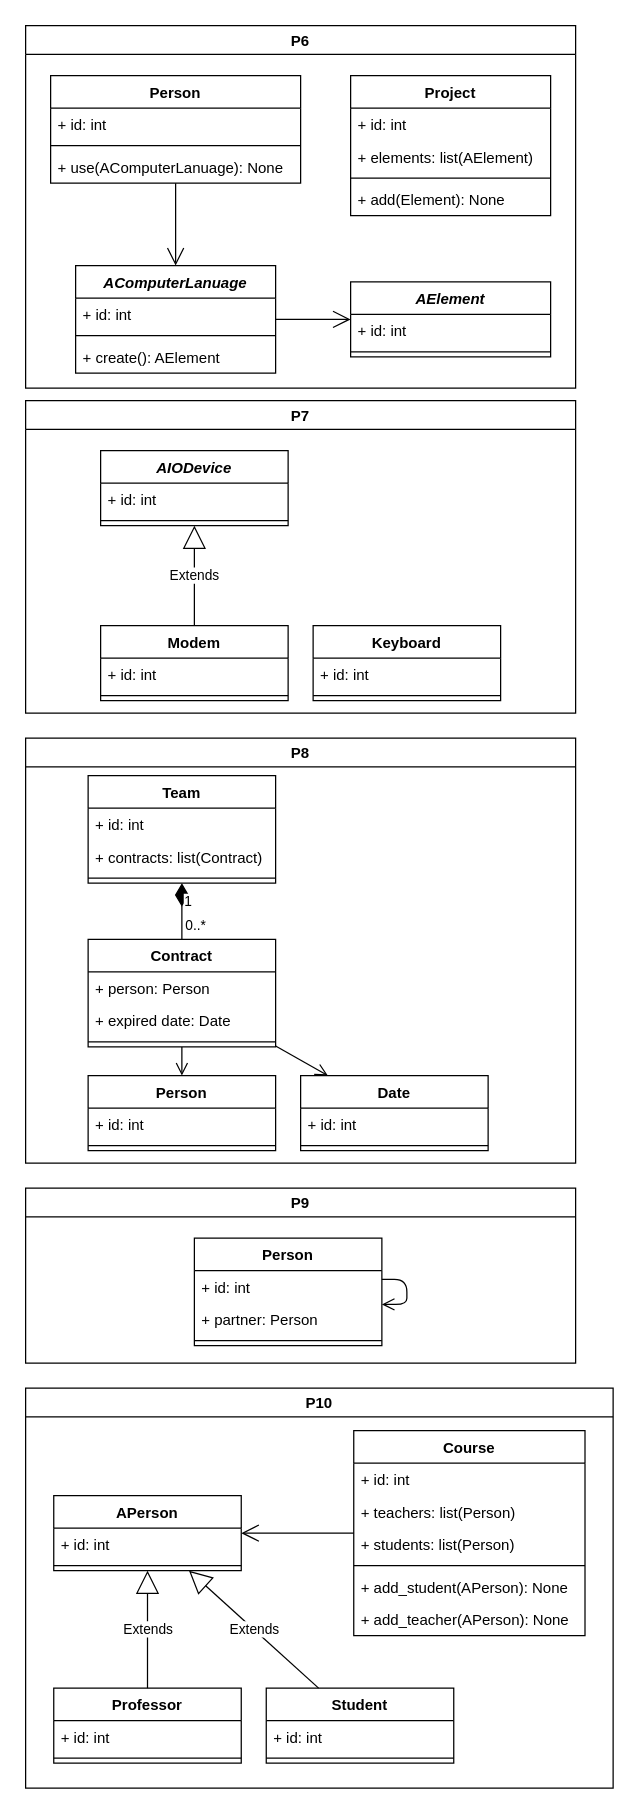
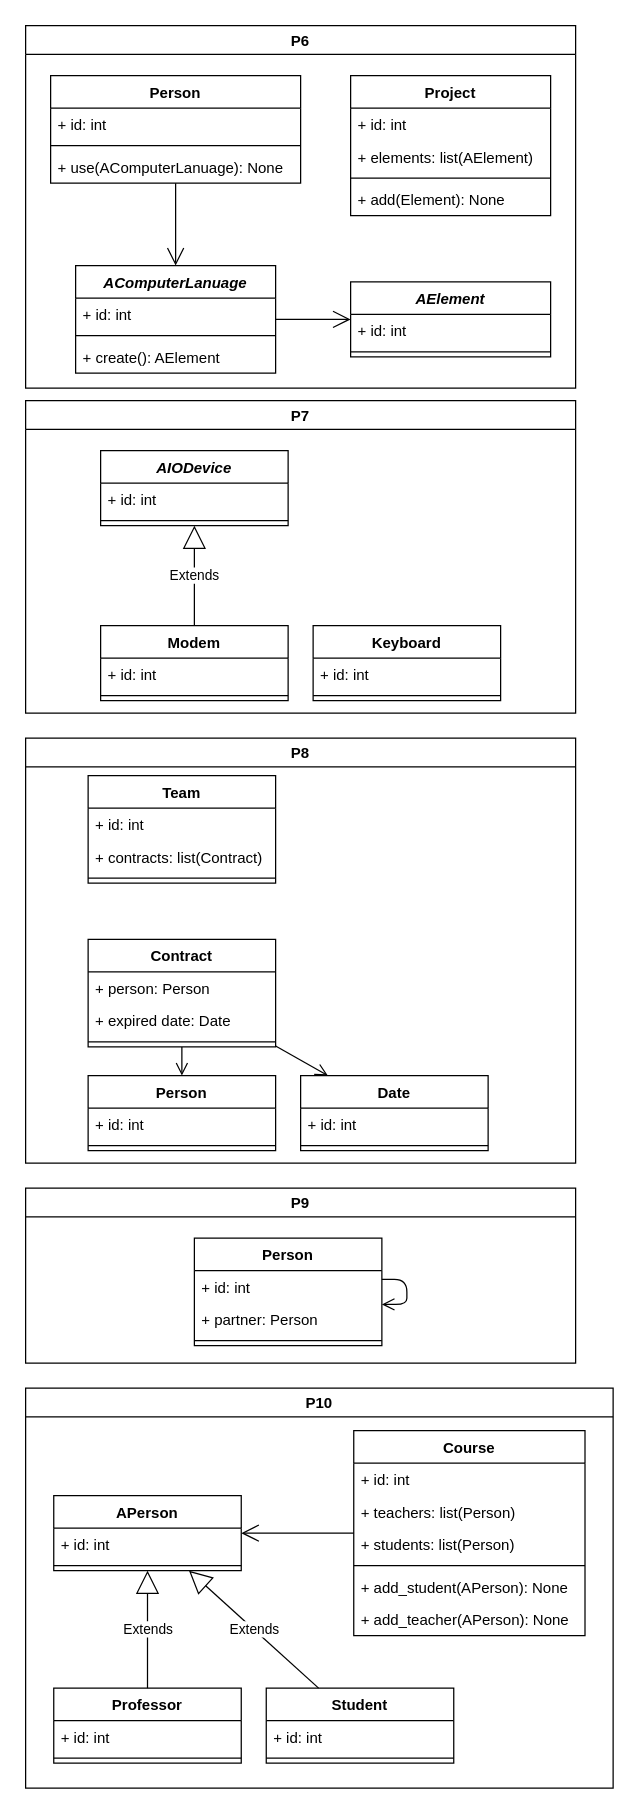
  <mxCell id="0" />
  <mxCell id="1" parent="0" />
  <mxCell id="2" value="P6" style="swimlane;" parent="1" vertex="1"><mxGeometry x="20" y="20" width="440" height="290" as="geometry" /></mxCell>
  <mxCell id="3" value="AElement" style="swimlane;fontStyle=3;align=center;verticalAlign=top;childLayout=stackLayout;horizontal=1;startSize=26;horizontalStack=0;resizeParent=1;resizeParentMax=0;resizeLast=0;collapsible=1;marginBottom=0;" parent="2" vertex="1"><mxGeometry x="260" y="205" width="160" height="60" as="geometry" /></mxCell>
  <mxCell id="4" value="+ id: int" style="text;strokeColor=none;fillColor=none;align=left;verticalAlign=top;spacingLeft=4;spacingRight=4;overflow=hidden;rotatable=0;points=[[0,0.5],[1,0.5]];portConstraint=eastwest;" parent="3" vertex="1"><mxGeometry y="26" width="160" height="26" as="geometry" /></mxCell>
  <mxCell id="5" value="" style="line;strokeWidth=1;fillColor=none;align=left;verticalAlign=middle;spacingTop=-1;spacingLeft=3;spacingRight=3;rotatable=0;labelPosition=right;points=[];portConstraint=eastwest;" parent="3" vertex="1"><mxGeometry y="52" width="160" height="8" as="geometry" /></mxCell>
  <mxCell id="6" value="Project" style="swimlane;fontStyle=1;align=center;verticalAlign=top;childLayout=stackLayout;horizontal=1;startSize=26;horizontalStack=0;resizeParent=1;resizeParentMax=0;resizeLast=0;collapsible=1;marginBottom=0;" parent="2" vertex="1"><mxGeometry x="260" y="40" width="160" height="112" as="geometry" /></mxCell>
  <mxCell id="7" value="+ id: int" style="text;strokeColor=none;fillColor=none;align=left;verticalAlign=top;spacingLeft=4;spacingRight=4;overflow=hidden;rotatable=0;points=[[0,0.5],[1,0.5]];portConstraint=eastwest;" parent="6" vertex="1"><mxGeometry y="26" width="160" height="26" as="geometry" /></mxCell>
  <mxCell id="8" value="+ elements: list(AElement)" style="text;strokeColor=none;fillColor=none;align=left;verticalAlign=top;spacingLeft=4;spacingRight=4;overflow=hidden;rotatable=0;points=[[0,0.5],[1,0.5]];portConstraint=eastwest;" parent="6" vertex="1"><mxGeometry y="52" width="160" height="26" as="geometry" /></mxCell>
  <mxCell id="9" value="" style="line;strokeWidth=1;fillColor=none;align=left;verticalAlign=middle;spacingTop=-1;spacingLeft=3;spacingRight=3;rotatable=0;labelPosition=right;points=[];portConstraint=eastwest;" parent="6" vertex="1"><mxGeometry y="78" width="160" height="8" as="geometry" /></mxCell>
  <mxCell id="10" value="+ add(Element): None" style="text;strokeColor=none;fillColor=none;align=left;verticalAlign=top;spacingLeft=4;spacingRight=4;overflow=hidden;rotatable=0;points=[[0,0.5],[1,0.5]];portConstraint=eastwest;" parent="6" vertex="1"><mxGeometry y="86" width="160" height="26" as="geometry" /></mxCell>
  <mxCell id="11" value="AComputerLanuage" style="swimlane;fontStyle=3;align=center;verticalAlign=top;childLayout=stackLayout;horizontal=1;startSize=26;horizontalStack=0;resizeParent=1;resizeParentMax=0;resizeLast=0;collapsible=1;marginBottom=0;" parent="2" vertex="1"><mxGeometry x="40" y="192" width="160" height="86" as="geometry" /></mxCell>
  <mxCell id="12" value="+ id: int" style="text;strokeColor=none;fillColor=none;align=left;verticalAlign=top;spacingLeft=4;spacingRight=4;overflow=hidden;rotatable=0;points=[[0,0.5],[1,0.5]];portConstraint=eastwest;" parent="11" vertex="1"><mxGeometry y="26" width="160" height="26" as="geometry" /></mxCell>
  <mxCell id="13" value="" style="line;strokeWidth=1;fillColor=none;align=left;verticalAlign=middle;spacingTop=-1;spacingLeft=3;spacingRight=3;rotatable=0;labelPosition=right;points=[];portConstraint=eastwest;" parent="11" vertex="1"><mxGeometry y="52" width="160" height="8" as="geometry" /></mxCell>
  <mxCell id="14" value="+ create(): AElement" style="text;strokeColor=none;fillColor=none;align=left;verticalAlign=top;spacingLeft=4;spacingRight=4;overflow=hidden;rotatable=0;points=[[0,0.5],[1,0.5]];portConstraint=eastwest;" parent="11" vertex="1"><mxGeometry y="60" width="160" height="26" as="geometry" /></mxCell>
  <mxCell id="15" value="Person" style="swimlane;fontStyle=1;align=center;verticalAlign=top;childLayout=stackLayout;horizontal=1;startSize=26;horizontalStack=0;resizeParent=1;resizeParentMax=0;resizeLast=0;collapsible=1;marginBottom=0;" parent="2" vertex="1"><mxGeometry x="20" y="40" width="200" height="86" as="geometry" /></mxCell>
  <mxCell id="16" value="+ id: int" style="text;strokeColor=none;fillColor=none;align=left;verticalAlign=top;spacingLeft=4;spacingRight=4;overflow=hidden;rotatable=0;points=[[0,0.5],[1,0.5]];portConstraint=eastwest;" parent="15" vertex="1"><mxGeometry y="26" width="200" height="26" as="geometry" /></mxCell>
  <mxCell id="17" value="" style="line;strokeWidth=1;fillColor=none;align=left;verticalAlign=middle;spacingTop=-1;spacingLeft=3;spacingRight=3;rotatable=0;labelPosition=right;points=[];portConstraint=eastwest;" parent="15" vertex="1"><mxGeometry y="52" width="200" height="8" as="geometry" /></mxCell>
  <mxCell id="18" value="+ use(AComputerLanuage): None" style="text;strokeColor=none;fillColor=none;align=left;verticalAlign=top;spacingLeft=4;spacingRight=4;overflow=hidden;rotatable=0;points=[[0,0.5],[1,0.5]];portConstraint=eastwest;" parent="15" vertex="1"><mxGeometry y="60" width="200" height="26" as="geometry" /></mxCell>
  <mxCell id="19" value="" style="endArrow=open;endSize=12;html=1;" parent="2" source="15" target="11" edge="1"><mxGeometry width="160" relative="1" as="geometry"><mxPoint x="-140" y="460" as="sourcePoint" /><mxPoint x="20" y="460" as="targetPoint" /></mxGeometry></mxCell>
  <mxCell id="20" value="" style="endArrow=open;endSize=12;html=1;" parent="2" source="11" target="3" edge="1"><mxGeometry width="160" relative="1" as="geometry"><mxPoint x="130" y="136.0" as="sourcePoint" /><mxPoint x="130" y="202" as="targetPoint" /></mxGeometry></mxCell>
  <mxCell id="21" value="P7" style="swimlane;" parent="1" vertex="1"><mxGeometry x="20" y="320" width="440" height="250" as="geometry" /></mxCell>
  <mxCell id="22" value="Modem" style="swimlane;fontStyle=1;align=center;verticalAlign=top;childLayout=stackLayout;horizontal=1;startSize=26;horizontalStack=0;resizeParent=1;resizeParentMax=0;resizeLast=0;collapsible=1;marginBottom=0;" parent="21" vertex="1"><mxGeometry x="60" y="180" width="150" height="60" as="geometry" /></mxCell>
  <mxCell id="23" value="+ id: int" style="text;strokeColor=none;fillColor=none;align=left;verticalAlign=top;spacingLeft=4;spacingRight=4;overflow=hidden;rotatable=0;points=[[0,0.5],[1,0.5]];portConstraint=eastwest;" parent="22" vertex="1"><mxGeometry y="26" width="150" height="26" as="geometry" /></mxCell>
  <mxCell id="24" value="" style="line;strokeWidth=1;fillColor=none;align=left;verticalAlign=middle;spacingTop=-1;spacingLeft=3;spacingRight=3;rotatable=0;labelPosition=right;points=[];portConstraint=eastwest;" parent="22" vertex="1"><mxGeometry y="52" width="150" height="8" as="geometry" /></mxCell>
  <mxCell id="25" value="Keyboard" style="swimlane;fontStyle=1;align=center;verticalAlign=top;childLayout=stackLayout;horizontal=1;startSize=26;horizontalStack=0;resizeParent=1;resizeParentMax=0;resizeLast=0;collapsible=1;marginBottom=0;" parent="21" vertex="1"><mxGeometry x="230" y="180" width="150" height="60" as="geometry" /></mxCell>
  <mxCell id="26" value="+ id: int" style="text;strokeColor=none;fillColor=none;align=left;verticalAlign=top;spacingLeft=4;spacingRight=4;overflow=hidden;rotatable=0;points=[[0,0.5],[1,0.5]];portConstraint=eastwest;" parent="25" vertex="1"><mxGeometry y="26" width="150" height="26" as="geometry" /></mxCell>
  <mxCell id="27" value="" style="line;strokeWidth=1;fillColor=none;align=left;verticalAlign=middle;spacingTop=-1;spacingLeft=3;spacingRight=3;rotatable=0;labelPosition=right;points=[];portConstraint=eastwest;" parent="25" vertex="1"><mxGeometry y="52" width="150" height="8" as="geometry" /></mxCell>
  <mxCell id="28" value="AIODevice" style="swimlane;fontStyle=3;align=center;verticalAlign=top;childLayout=stackLayout;horizontal=1;startSize=26;horizontalStack=0;resizeParent=1;resizeParentMax=0;resizeLast=0;collapsible=1;marginBottom=0;" parent="21" vertex="1"><mxGeometry x="60" y="40" width="150" height="60" as="geometry" /></mxCell>
  <mxCell id="29" value="+ id: int" style="text;strokeColor=none;fillColor=none;align=left;verticalAlign=top;spacingLeft=4;spacingRight=4;overflow=hidden;rotatable=0;points=[[0,0.5],[1,0.5]];portConstraint=eastwest;" parent="28" vertex="1"><mxGeometry y="26" width="150" height="26" as="geometry" /></mxCell>
  <mxCell id="30" value="" style="line;strokeWidth=1;fillColor=none;align=left;verticalAlign=middle;spacingTop=-1;spacingLeft=3;spacingRight=3;rotatable=0;labelPosition=right;points=[];portConstraint=eastwest;" parent="28" vertex="1"><mxGeometry y="52" width="150" height="8" as="geometry" /></mxCell>
  <mxCell id="31" value="Extends" style="endArrow=block;endSize=16;endFill=0;html=1;" parent="21" source="22" target="28" edge="1"><mxGeometry width="160" relative="1" as="geometry"><mxPoint x="530" y="160" as="sourcePoint" /><mxPoint x="690" y="160" as="targetPoint" /></mxGeometry></mxCell>
  <mxCell id="32" value="P8" style="swimlane;" parent="1" vertex="1"><mxGeometry x="20" y="590" width="440" height="340" as="geometry" /></mxCell>
- <mxCell id="33" value="1" style="html=1;verticalAlign=bottom;endArrow=none;endSize=16;endFill=0;startArrow=diamondThin;startFill=1;startSize=16;" parent="32" source="35" target="39" edge="1"><mxGeometry x="0.067" y="5" relative="1" as="geometry"><mxPoint x="570" y="170" as="sourcePoint" /><mxPoint x="490" y="170" as="targetPoint" /><mxPoint as="offset" /></mxGeometry></mxCell>
- <mxCell id="34" value="0..*" style="edgeLabel;html=1;align=center;verticalAlign=middle;resizable=0;points=[];" parent="33" vertex="1" connectable="0"><mxGeometry x="0.474" y="-3" relative="1" as="geometry"><mxPoint x="13" as="offset" /></mxGeometry></mxCell>
  <mxCell id="35" value="Team" style="swimlane;fontStyle=1;align=center;verticalAlign=top;childLayout=stackLayout;horizontal=1;startSize=26;horizontalStack=0;resizeParent=1;resizeParentMax=0;resizeLast=0;collapsible=1;marginBottom=0;" parent="32" vertex="1"><mxGeometry x="50" y="30" width="150" height="86" as="geometry" /></mxCell>
  <mxCell id="36" value="+ id: int" style="text;strokeColor=none;fillColor=none;align=left;verticalAlign=top;spacingLeft=4;spacingRight=4;overflow=hidden;rotatable=0;points=[[0,0.5],[1,0.5]];portConstraint=eastwest;" parent="35" vertex="1"><mxGeometry y="26" width="150" height="26" as="geometry" /></mxCell>
  <mxCell id="37" value="+ contracts: list(Contract)" style="text;strokeColor=none;fillColor=none;align=left;verticalAlign=top;spacingLeft=4;spacingRight=4;overflow=hidden;rotatable=0;points=[[0,0.5],[1,0.5]];portConstraint=eastwest;" parent="35" vertex="1"><mxGeometry y="52" width="150" height="26" as="geometry" /></mxCell>
  <mxCell id="38" value="" style="line;strokeWidth=1;fillColor=none;align=left;verticalAlign=middle;spacingTop=-1;spacingLeft=3;spacingRight=3;rotatable=0;labelPosition=right;points=[];portConstraint=eastwest;" parent="35" vertex="1"><mxGeometry y="78" width="150" height="8" as="geometry" /></mxCell>
  <mxCell id="39" value="Contract" style="swimlane;fontStyle=1;align=center;verticalAlign=top;childLayout=stackLayout;horizontal=1;startSize=26;horizontalStack=0;resizeParent=1;resizeParentMax=0;resizeLast=0;collapsible=1;marginBottom=0;" parent="32" vertex="1"><mxGeometry x="50" y="161" width="150" height="86" as="geometry" /></mxCell>
  <mxCell id="40" value="+ person: Person" style="text;strokeColor=none;fillColor=none;align=left;verticalAlign=top;spacingLeft=4;spacingRight=4;overflow=hidden;rotatable=0;points=[[0,0.5],[1,0.5]];portConstraint=eastwest;" parent="39" vertex="1"><mxGeometry y="26" width="150" height="26" as="geometry" /></mxCell>
  <mxCell id="41" value="+ expired date: Date" style="text;strokeColor=none;fillColor=none;align=left;verticalAlign=top;spacingLeft=4;spacingRight=4;overflow=hidden;rotatable=0;points=[[0,0.5],[1,0.5]];portConstraint=eastwest;" parent="39" vertex="1"><mxGeometry y="52" width="150" height="26" as="geometry" /></mxCell>
  <mxCell id="42" value="" style="line;strokeWidth=1;fillColor=none;align=left;verticalAlign=middle;spacingTop=-1;spacingLeft=3;spacingRight=3;rotatable=0;labelPosition=right;points=[];portConstraint=eastwest;" parent="39" vertex="1"><mxGeometry y="78" width="150" height="8" as="geometry" /></mxCell>
  <mxCell id="43" value="Person" style="swimlane;fontStyle=1;align=center;verticalAlign=top;childLayout=stackLayout;horizontal=1;startSize=26;horizontalStack=0;resizeParent=1;resizeParentMax=0;resizeLast=0;collapsible=1;marginBottom=0;" parent="32" vertex="1"><mxGeometry x="50" y="270" width="150" height="60" as="geometry" /></mxCell>
  <mxCell id="44" value="+ id: int" style="text;strokeColor=none;fillColor=none;align=left;verticalAlign=top;spacingLeft=4;spacingRight=4;overflow=hidden;rotatable=0;points=[[0,0.5],[1,0.5]];portConstraint=eastwest;" parent="43" vertex="1"><mxGeometry y="26" width="150" height="26" as="geometry" /></mxCell>
  <mxCell id="45" value="" style="line;strokeWidth=1;fillColor=none;align=left;verticalAlign=middle;spacingTop=-1;spacingLeft=3;spacingRight=3;rotatable=0;labelPosition=right;points=[];portConstraint=eastwest;" parent="43" vertex="1"><mxGeometry y="52" width="150" height="8" as="geometry" /></mxCell>
  <mxCell id="46" value="Date" style="swimlane;fontStyle=1;align=center;verticalAlign=top;childLayout=stackLayout;horizontal=1;startSize=26;horizontalStack=0;resizeParent=1;resizeParentMax=0;resizeLast=0;collapsible=1;marginBottom=0;" parent="32" vertex="1"><mxGeometry x="220" y="270" width="150" height="60" as="geometry" /></mxCell>
  <mxCell id="47" value="+ id: int" style="text;strokeColor=none;fillColor=none;align=left;verticalAlign=top;spacingLeft=4;spacingRight=4;overflow=hidden;rotatable=0;points=[[0,0.5],[1,0.5]];portConstraint=eastwest;" parent="46" vertex="1"><mxGeometry y="26" width="150" height="26" as="geometry" /></mxCell>
  <mxCell id="48" value="" style="line;strokeWidth=1;fillColor=none;align=left;verticalAlign=middle;spacingTop=-1;spacingLeft=3;spacingRight=3;rotatable=0;labelPosition=right;points=[];portConstraint=eastwest;" parent="46" vertex="1"><mxGeometry y="52" width="150" height="8" as="geometry" /></mxCell>
  <mxCell id="49" value="" style="html=1;verticalAlign=bottom;endArrow=open;endSize=8;" parent="32" source="39" target="46" edge="1"><mxGeometry relative="1" as="geometry"><mxPoint x="135" y="136" as="sourcePoint" /><mxPoint x="135" y="160" as="targetPoint" /></mxGeometry></mxCell>
  <mxCell id="50" value="" style="html=1;verticalAlign=bottom;endArrow=open;endSize=8;" parent="32" source="39" target="43" edge="1"><mxGeometry relative="1" as="geometry"><mxPoint x="215" y="241.909" as="sourcePoint" /><mxPoint x="293.318" y="280" as="targetPoint" /></mxGeometry></mxCell>
  <mxCell id="51" value="P9" style="swimlane;" parent="1" vertex="1"><mxGeometry x="20" y="950" width="440" height="140" as="geometry" /></mxCell>
  <mxCell id="52" value="" style="html=1;verticalAlign=bottom;endArrow=open;endSize=8;edgeStyle=orthogonalEdgeStyle;" parent="51" source="53" target="53" edge="1"><mxGeometry relative="1" as="geometry"><mxPoint x="385" y="160" as="sourcePoint" /><mxPoint x="408.318" y="280" as="targetPoint" /><Array as="points"><mxPoint x="305" y="83" /></Array></mxGeometry></mxCell>
  <mxCell id="53" value="Person" style="swimlane;fontStyle=1;align=center;verticalAlign=top;childLayout=stackLayout;horizontal=1;startSize=26;horizontalStack=0;resizeParent=1;resizeParentMax=0;resizeLast=0;collapsible=1;marginBottom=0;" parent="51" vertex="1"><mxGeometry x="135" y="40" width="150" height="86" as="geometry" /></mxCell>
  <mxCell id="54" value="+ id: int" style="text;strokeColor=none;fillColor=none;align=left;verticalAlign=top;spacingLeft=4;spacingRight=4;overflow=hidden;rotatable=0;points=[[0,0.5],[1,0.5]];portConstraint=eastwest;" parent="53" vertex="1"><mxGeometry y="26" width="150" height="26" as="geometry" /></mxCell>
  <mxCell id="55" value="+ partner: Person" style="text;strokeColor=none;fillColor=none;align=left;verticalAlign=top;spacingLeft=4;spacingRight=4;overflow=hidden;rotatable=0;points=[[0,0.5],[1,0.5]];portConstraint=eastwest;" parent="53" vertex="1"><mxGeometry y="52" width="150" height="26" as="geometry" /></mxCell>
  <mxCell id="56" value="" style="line;strokeWidth=1;fillColor=none;align=left;verticalAlign=middle;spacingTop=-1;spacingLeft=3;spacingRight=3;rotatable=0;labelPosition=right;points=[];portConstraint=eastwest;" parent="53" vertex="1"><mxGeometry y="78" width="150" height="8" as="geometry" /></mxCell>
  <mxCell id="57" value="P10" style="swimlane;" parent="1" vertex="1"><mxGeometry x="20" y="1110" width="470" height="320" as="geometry" /></mxCell>
  <mxCell id="58" value="Student" style="swimlane;fontStyle=1;align=center;verticalAlign=top;childLayout=stackLayout;horizontal=1;startSize=26;horizontalStack=0;resizeParent=1;resizeParentMax=0;resizeLast=0;collapsible=1;marginBottom=0;" parent="57" vertex="1"><mxGeometry x="192.5" y="240" width="150" height="60" as="geometry" /></mxCell>
  <mxCell id="59" value="+ id: int" style="text;strokeColor=none;fillColor=none;align=left;verticalAlign=top;spacingLeft=4;spacingRight=4;overflow=hidden;rotatable=0;points=[[0,0.5],[1,0.5]];portConstraint=eastwest;" parent="58" vertex="1"><mxGeometry y="26" width="150" height="26" as="geometry" /></mxCell>
  <mxCell id="60" value="" style="line;strokeWidth=1;fillColor=none;align=left;verticalAlign=middle;spacingTop=-1;spacingLeft=3;spacingRight=3;rotatable=0;labelPosition=right;points=[];portConstraint=eastwest;" parent="58" vertex="1"><mxGeometry y="52" width="150" height="8" as="geometry" /></mxCell>
  <mxCell id="61" value="Professor" style="swimlane;fontStyle=1;align=center;verticalAlign=top;childLayout=stackLayout;horizontal=1;startSize=26;horizontalStack=0;resizeParent=1;resizeParentMax=0;resizeLast=0;collapsible=1;marginBottom=0;" parent="57" vertex="1"><mxGeometry x="22.5" y="240" width="150" height="60" as="geometry" /></mxCell>
  <mxCell id="62" value="+ id: int" style="text;strokeColor=none;fillColor=none;align=left;verticalAlign=top;spacingLeft=4;spacingRight=4;overflow=hidden;rotatable=0;points=[[0,0.5],[1,0.5]];portConstraint=eastwest;" parent="61" vertex="1"><mxGeometry y="26" width="150" height="26" as="geometry" /></mxCell>
  <mxCell id="63" value="" style="line;strokeWidth=1;fillColor=none;align=left;verticalAlign=middle;spacingTop=-1;spacingLeft=3;spacingRight=3;rotatable=0;labelPosition=right;points=[];portConstraint=eastwest;" parent="61" vertex="1"><mxGeometry y="52" width="150" height="8" as="geometry" /></mxCell>
  <mxCell id="64" value="APerson" style="swimlane;fontStyle=1;align=center;verticalAlign=top;childLayout=stackLayout;horizontal=1;startSize=26;horizontalStack=0;resizeParent=1;resizeParentMax=0;resizeLast=0;collapsible=1;marginBottom=0;" parent="57" vertex="1"><mxGeometry x="22.5" y="86" width="150" height="60" as="geometry" /></mxCell>
  <mxCell id="65" value="+ id: int" style="text;strokeColor=none;fillColor=none;align=left;verticalAlign=top;spacingLeft=4;spacingRight=4;overflow=hidden;rotatable=0;points=[[0,0.5],[1,0.5]];portConstraint=eastwest;" parent="64" vertex="1"><mxGeometry y="26" width="150" height="26" as="geometry" /></mxCell>
  <mxCell id="66" value="" style="line;strokeWidth=1;fillColor=none;align=left;verticalAlign=middle;spacingTop=-1;spacingLeft=3;spacingRight=3;rotatable=0;labelPosition=right;points=[];portConstraint=eastwest;" parent="64" vertex="1"><mxGeometry y="52" width="150" height="8" as="geometry" /></mxCell>
  <mxCell id="67" value="Course" style="swimlane;fontStyle=1;align=center;verticalAlign=top;childLayout=stackLayout;horizontal=1;startSize=26;horizontalStack=0;resizeParent=1;resizeParentMax=0;resizeLast=0;collapsible=1;marginBottom=0;" parent="57" vertex="1"><mxGeometry x="262.5" y="34" width="185" height="164" as="geometry" /></mxCell>
  <mxCell id="68" value="+ id: int" style="text;strokeColor=none;fillColor=none;align=left;verticalAlign=top;spacingLeft=4;spacingRight=4;overflow=hidden;rotatable=0;points=[[0,0.5],[1,0.5]];portConstraint=eastwest;" parent="67" vertex="1"><mxGeometry y="26" width="185" height="26" as="geometry" /></mxCell>
  <mxCell id="69" value="+ teachers: list(Person)" style="text;strokeColor=none;fillColor=none;align=left;verticalAlign=top;spacingLeft=4;spacingRight=4;overflow=hidden;rotatable=0;points=[[0,0.5],[1,0.5]];portConstraint=eastwest;" parent="67" vertex="1"><mxGeometry y="52" width="185" height="26" as="geometry" /></mxCell>
  <mxCell id="70" value="+ students: list(Person)" style="text;strokeColor=none;fillColor=none;align=left;verticalAlign=top;spacingLeft=4;spacingRight=4;overflow=hidden;rotatable=0;points=[[0,0.5],[1,0.5]];portConstraint=eastwest;" parent="67" vertex="1"><mxGeometry y="78" width="185" height="26" as="geometry" /></mxCell>
  <mxCell id="71" value="" style="line;strokeWidth=1;fillColor=none;align=left;verticalAlign=middle;spacingTop=-1;spacingLeft=3;spacingRight=3;rotatable=0;labelPosition=right;points=[];portConstraint=eastwest;" parent="67" vertex="1"><mxGeometry y="104" width="185" height="8" as="geometry" /></mxCell>
  <mxCell id="72" value="+ add_student(APerson): None" style="text;strokeColor=none;fillColor=none;align=left;verticalAlign=top;spacingLeft=4;spacingRight=4;overflow=hidden;rotatable=0;points=[[0,0.5],[1,0.5]];portConstraint=eastwest;" parent="67" vertex="1"><mxGeometry y="112" width="185" height="26" as="geometry" /></mxCell>
  <mxCell id="73" value="+ add_teacher(APerson): None" style="text;strokeColor=none;fillColor=none;align=left;verticalAlign=top;spacingLeft=4;spacingRight=4;overflow=hidden;rotatable=0;points=[[0,0.5],[1,0.5]];portConstraint=eastwest;" parent="67" vertex="1"><mxGeometry y="138" width="185" height="26" as="geometry" /></mxCell>
  <mxCell id="74" value="Extends" style="endArrow=block;endSize=16;endFill=0;html=1;strokeWidth=1;" parent="57" source="61" target="64" edge="1"><mxGeometry width="160" relative="1" as="geometry"><mxPoint x="572.5" y="190" as="sourcePoint" /><mxPoint x="732.5" y="190" as="targetPoint" /></mxGeometry></mxCell>
  <mxCell id="75" value="Extends" style="endArrow=block;endSize=16;endFill=0;html=1;strokeWidth=1;" parent="57" source="58" target="64" edge="1"><mxGeometry width="160" relative="1" as="geometry"><mxPoint x="107.5" y="220" as="sourcePoint" /><mxPoint x="107.5" y="140" as="targetPoint" /></mxGeometry></mxCell>
  <mxCell id="76" value="" style="endArrow=open;endSize=12;html=1;strokeWidth=1;" parent="57" source="67" target="64" edge="1"><mxGeometry width="160" relative="1" as="geometry"><mxPoint x="602.5" y="100" as="sourcePoint" /><mxPoint x="762.5" y="100" as="targetPoint" /></mxGeometry></mxCell>
